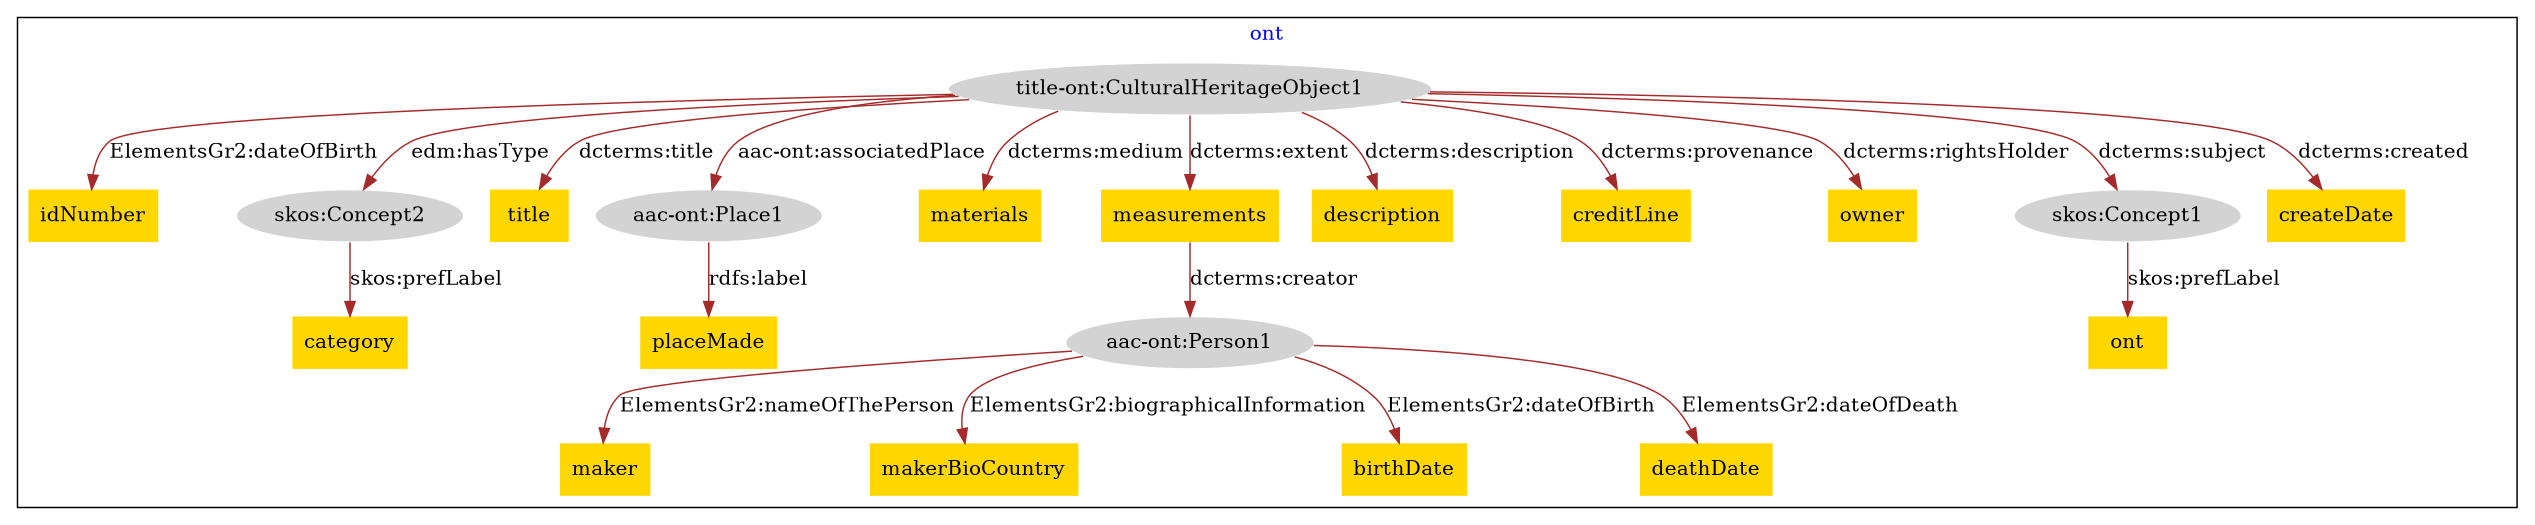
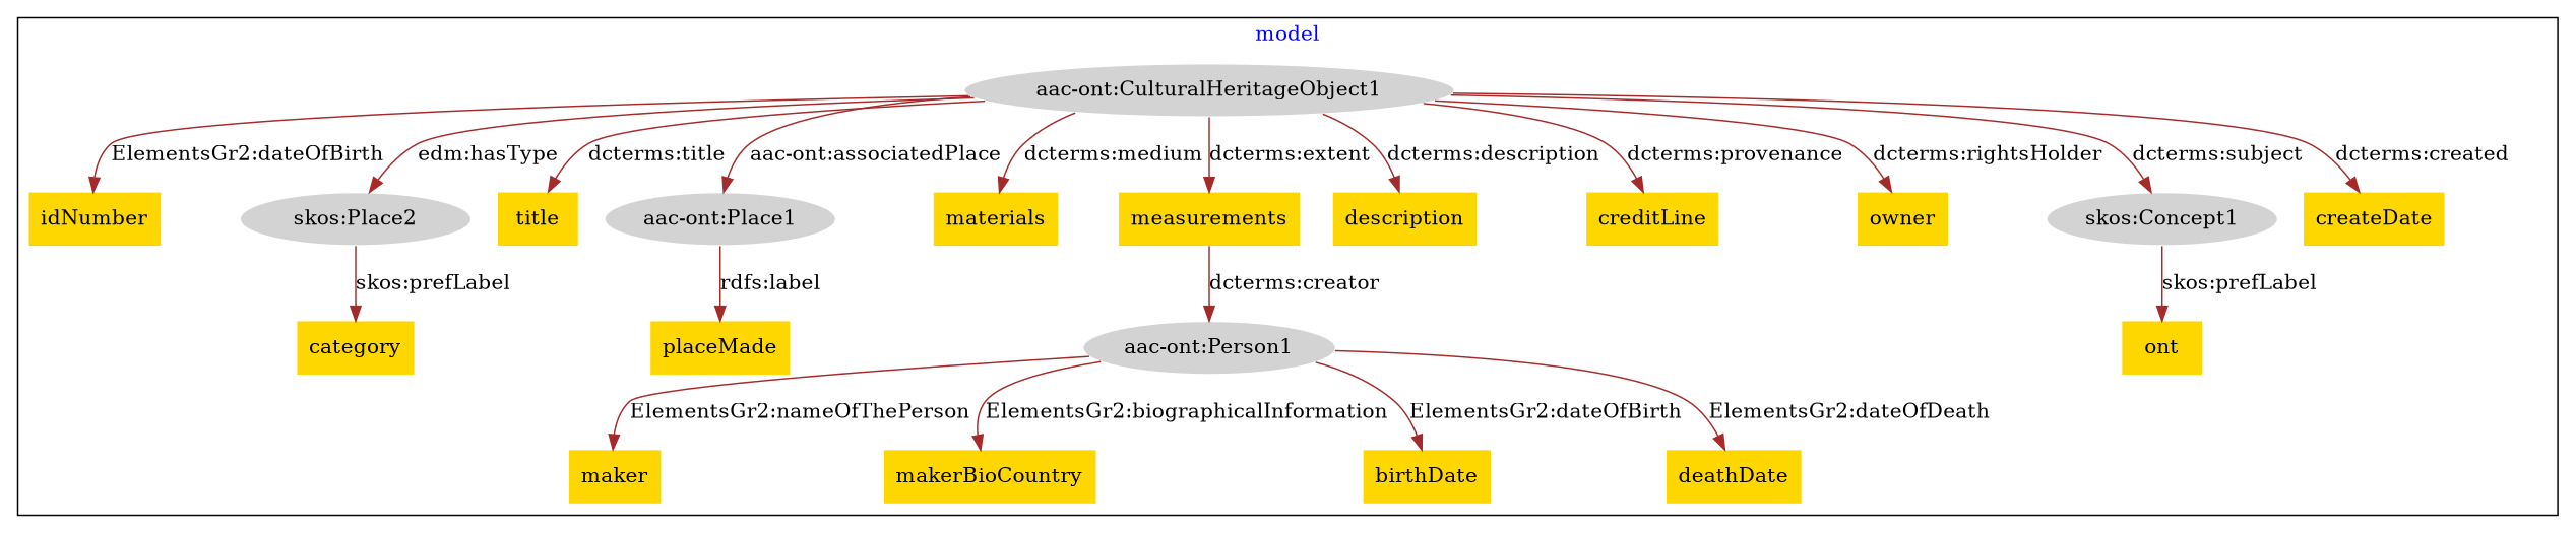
  digraph {
    fontcolor=blue
    remincross=true
    node [fillcolor=gold style=filled shape=plaintext]
    edge [color=brown fontcolor=black]
-   n1 [color=white fillcolor=lightgray label="title-ont:CulturalHeritageObject1" shape=""]
+   n1 [color=white fillcolor=lightgray label="aac-ont:CulturalHeritageObject1" shape=""]
    n2 [label=idNumber]
-   n3 [color=white fillcolor=lightgray label="skos:Concept2" shape=""]
+   n3 [color=white fillcolor=lightgray label="skos:Place2" shape=""]
    n4 [label=category]
    n5 [label=title]
    n6 [color=white fillcolor=lightgray label="aac-ont:Person1" shape=""]
    n7 [label=maker]
    n8 [label=makerBioCountry]
    n9 [label=birthDate]
    n10 [label=deathDate]
    n11 [color=white fillcolor=lightgray label="aac-ont:Place1" shape=""]
    n12 [label=placeMade]
    n13 [label=materials]
    n14 [label=measurements]
    n15 [label=description]
    n16 [label=creditLine]
    n17 [label=owner]
    n18 [color=white fillcolor=lightgray label="skos:Concept1" shape=""]
    n19 [label=ont]
    n20 [label=createDate]
    subgraph cluster_1 {
-     label=ont
+     label=model
      n1
      n2
      n3
      n4
      n5
      n6
      n7
      n8
      n9
      n10
      n11
      n12
      n13
      n14
      n15
      n16
      n17
      n18
      n19
      n20
    }
    n1 -> n2 [label="ElementsGr2:dateOfBirth"]
    n1 -> n3 [label="edm:hasType"]
    n1 -> n5 [label="dcterms:title"]
    n1 -> n11 [label="aac-ont:associatedPlace"]
    n1 -> n13 [label="dcterms:medium"]
    n1 -> n14 [label="dcterms:extent"]
    n1 -> n15 [label="dcterms:description"]
    n1 -> n16 [label="dcterms:provenance"]
    n1 -> n17 [label="dcterms:rightsHolder"]
    n1 -> n18 [label="dcterms:subject"]
    n1 -> n20 [label="dcterms:created"]
    n3 -> n4 [label="skos:prefLabel"]
    n6 -> n7 [label="ElementsGr2:nameOfThePerson"]
    n6 -> n8 [label="ElementsGr2:biographicalInformation"]
    n6 -> n9 [label="ElementsGr2:dateOfBirth"]
    n6 -> n10 [label="ElementsGr2:dateOfDeath"]
    n11 -> n12 [label="rdfs:label"]
    n14 -> n6 [label="dcterms:creator"]
    n18 -> n19 [label="skos:prefLabel"]
  }
